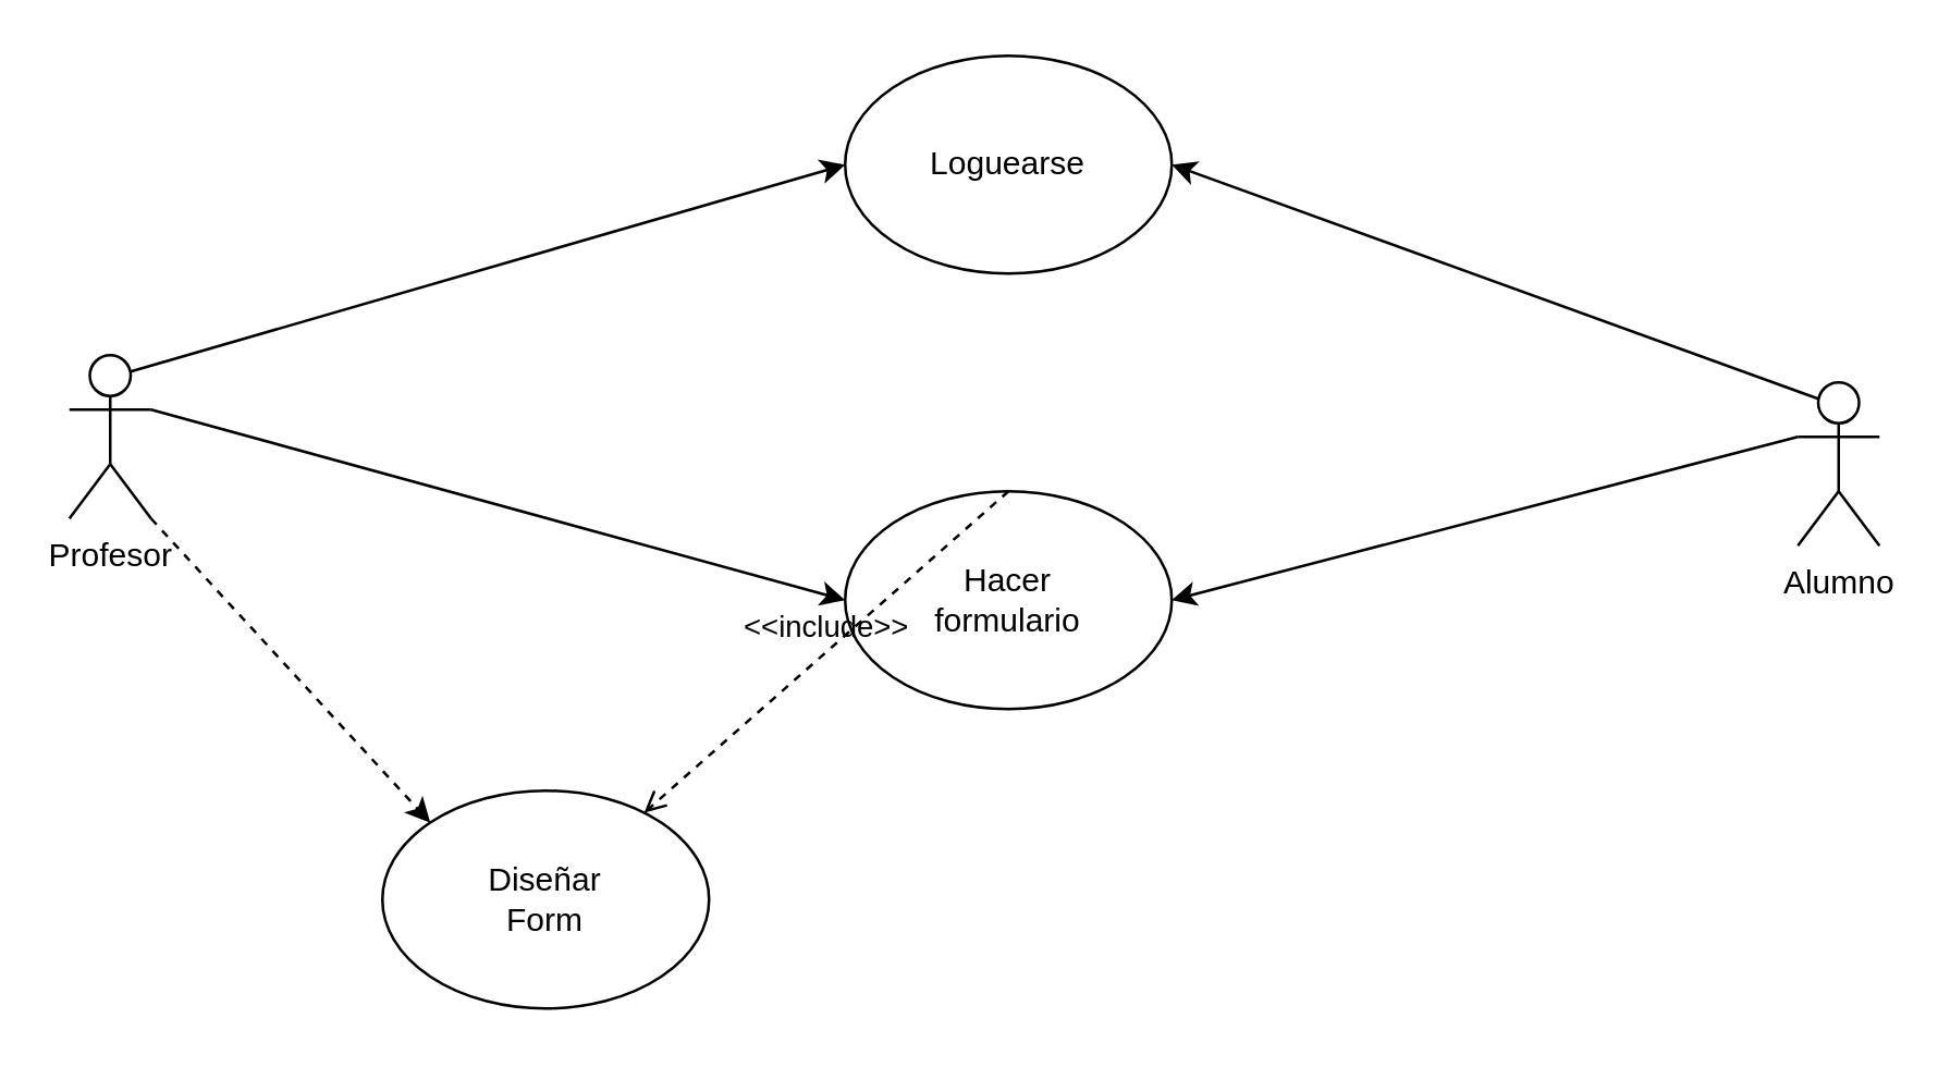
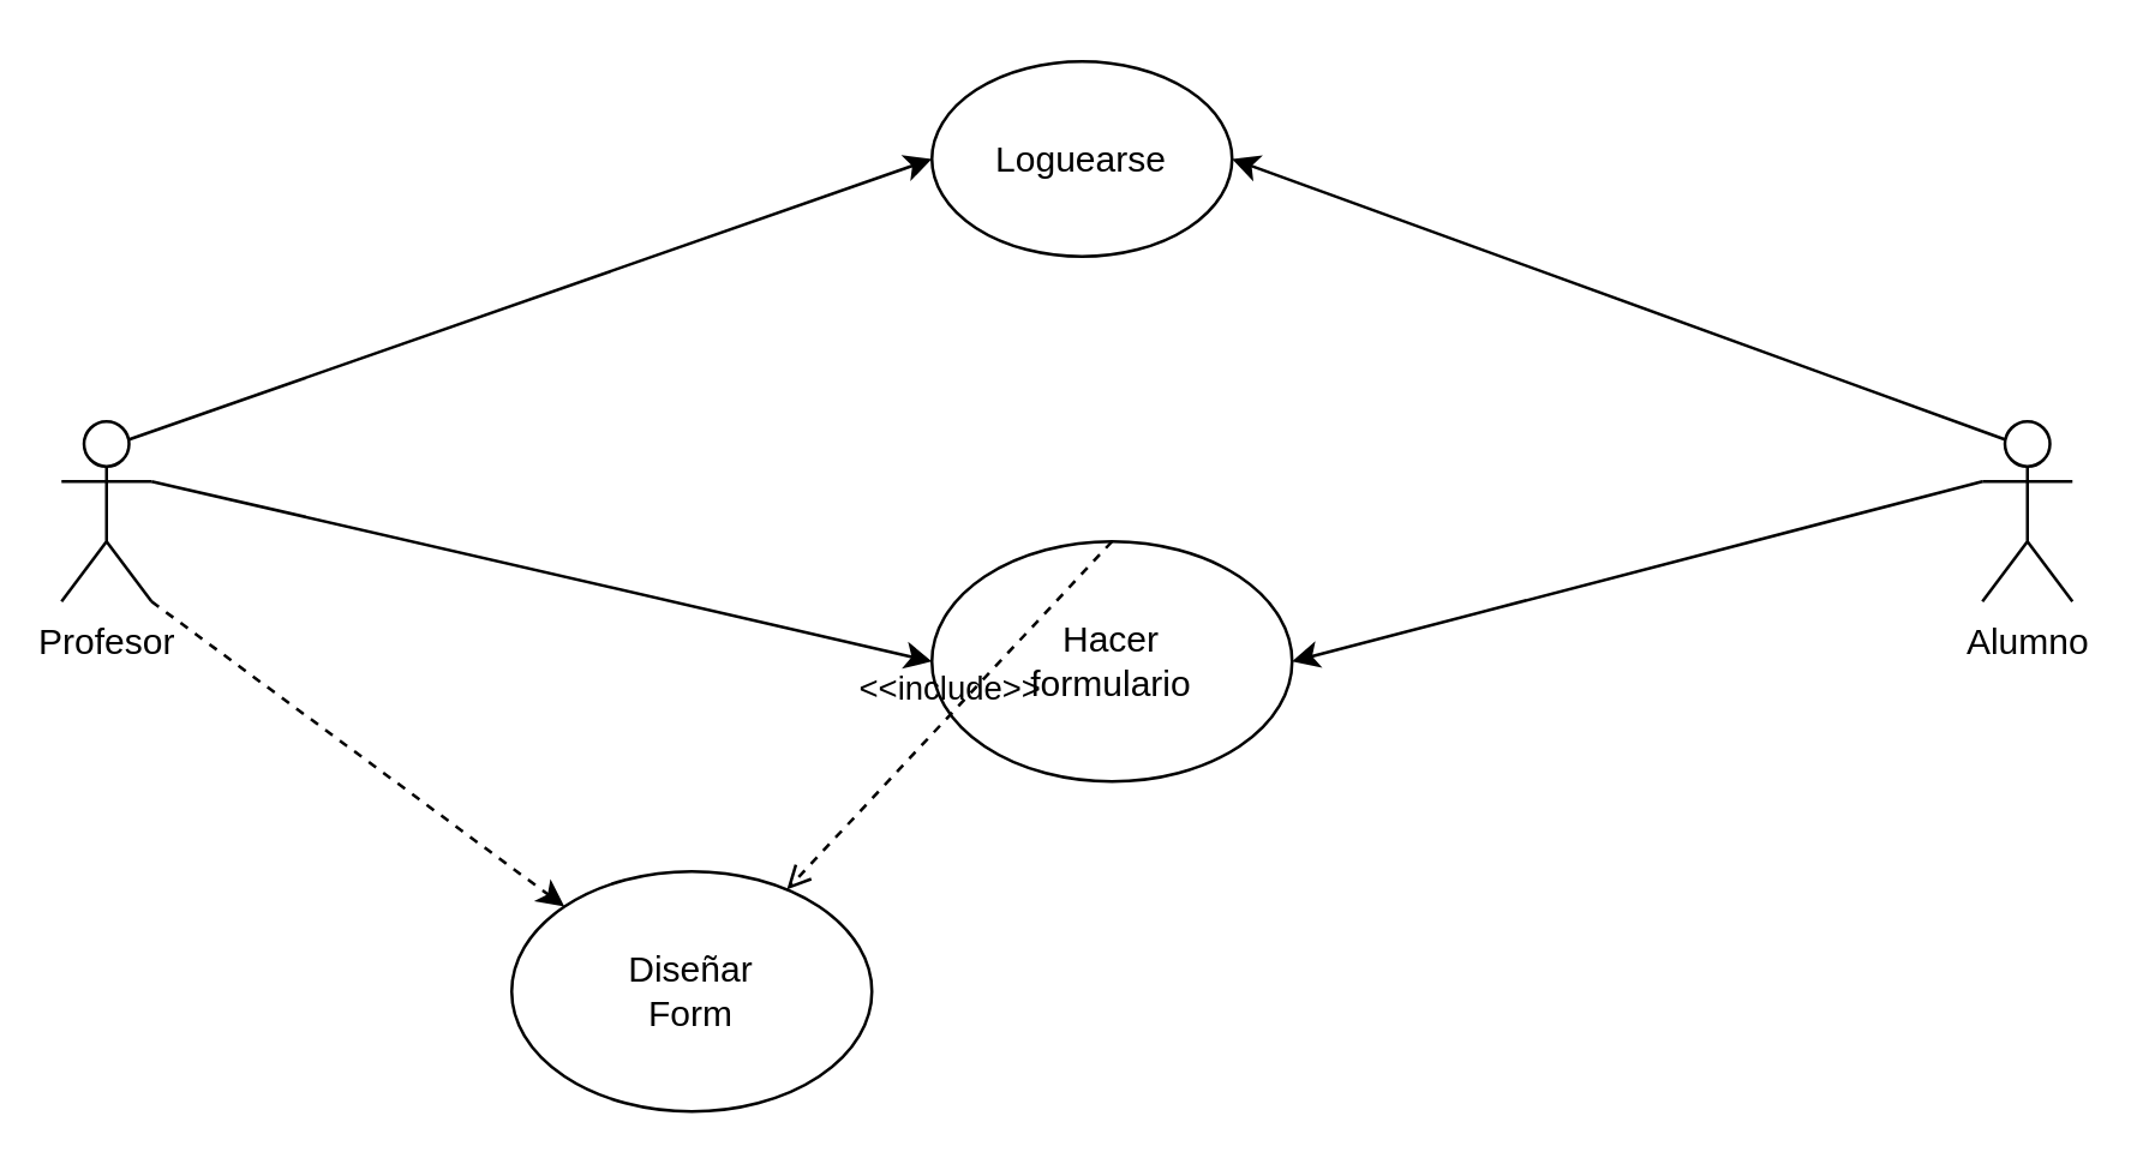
  <mxCell id="0" />
  <mxCell id="1" parent="0" />
  <mxCell id="2" style="edgeStyle=none;rounded=0;orthogonalLoop=1;jettySize=auto;html=1;exitX=1;exitY=0.333;exitDx=0;exitDy=0;exitPerimeter=0;entryX=0;entryY=0.5;entryDx=0;entryDy=0;" edge="1" parent="1" source="5" target="9"><mxGeometry relative="1" as="geometry" /></mxCell>
  <mxCell id="3" style="edgeStyle=none;rounded=0;orthogonalLoop=1;jettySize=auto;html=1;exitX=1;exitY=1;exitDx=0;exitDy=0;exitPerimeter=0;entryX=0;entryY=0;entryDx=0;entryDy=0;dashed=1;" edge="1" parent="1" source="5" target="11"><mxGeometry relative="1" as="geometry" /></mxCell>
  <mxCell id="4" style="edgeStyle=none;rounded=0;orthogonalLoop=1;jettySize=auto;html=1;exitX=0.75;exitY=0.1;exitDx=0;exitDy=0;exitPerimeter=0;entryX=0;entryY=0.5;entryDx=0;entryDy=0;" edge="1" parent="1" source="5" target="10"><mxGeometry relative="1" as="geometry" /></mxCell>
- <mxCell id="5" value="Profesor" style="shape=umlActor;verticalLabelPosition=bottom;verticalAlign=top;html=1;outlineConnect=0;" vertex="1" parent="1"><mxGeometry x="25" y="130" width="30" height="60" as="geometry" /></mxCell>
+ <mxCell id="5" value="Profesor" style="shape=umlActor;verticalLabelPosition=bottom;verticalAlign=top;html=1;outlineConnect=0;" vertex="1" parent="1"><mxGeometry x="20" y="140" width="30" height="60" as="geometry" /></mxCell>
  <mxCell id="6" style="edgeStyle=none;rounded=0;orthogonalLoop=1;jettySize=auto;html=1;exitX=0.25;exitY=0.1;exitDx=0;exitDy=0;exitPerimeter=0;entryX=1;entryY=0.5;entryDx=0;entryDy=0;" edge="1" parent="1" source="8" target="10"><mxGeometry relative="1" as="geometry" /></mxCell>
  <mxCell id="7" style="edgeStyle=none;rounded=0;orthogonalLoop=1;jettySize=auto;html=1;exitX=0;exitY=0.333;exitDx=0;exitDy=0;exitPerimeter=0;entryX=1;entryY=0.5;entryDx=0;entryDy=0;" edge="1" parent="1" source="8" target="9"><mxGeometry relative="1" as="geometry" /></mxCell>
  <mxCell id="8" value="Alumno" style="shape=umlActor;verticalLabelPosition=bottom;verticalAlign=top;html=1;outlineConnect=0;" vertex="1" parent="1"><mxGeometry x="660" y="140" width="30" height="60" as="geometry" /></mxCell>
  <mxCell id="9" value="&lt;div&gt;Hacer&lt;/div&gt;&lt;div&gt;formulario&lt;br&gt;&lt;/div&gt;" style="ellipse;whiteSpace=wrap;html=1;" vertex="1" parent="1"><mxGeometry x="310" y="180" width="120" height="80" as="geometry" /></mxCell>
- <mxCell id="10" value="Loguearse" style="ellipse;whiteSpace=wrap;html=1;" vertex="1" parent="1"><mxGeometry x="310" y="20" width="120" height="80" as="geometry" /></mxCell>
- <mxCell id="11" value="&lt;div&gt;Diseñar&lt;/div&gt;&lt;div&gt;Form&lt;br&gt;&lt;/div&gt;" style="ellipse;whiteSpace=wrap;html=1;" vertex="1" parent="1"><mxGeometry x="140" y="290" width="120" height="80" as="geometry" /></mxCell>
+ <mxCell id="10" value="Loguearse" style="ellipse;whiteSpace=wrap;html=1;" vertex="1" parent="1"><mxGeometry x="310" y="20" width="100" height="65" as="geometry" /></mxCell>
+ <mxCell id="11" value="&lt;div&gt;Diseñar&lt;/div&gt;&lt;div&gt;Form&lt;br&gt;&lt;/div&gt;" style="ellipse;whiteSpace=wrap;html=1;" vertex="1" parent="1"><mxGeometry x="170" y="290" width="120" height="80" as="geometry" /></mxCell>
  <mxCell id="12" value="&amp;lt;&amp;lt;include&amp;gt;&amp;gt;" style="html=1;verticalAlign=bottom;labelBackgroundColor=none;endArrow=open;endFill=0;dashed=1;rounded=0;exitX=0.5;exitY=0;exitDx=0;exitDy=0;" edge="1" parent="1" source="9" target="11"><mxGeometry width="160" relative="1" as="geometry"><mxPoint x="0" y="90" as="sourcePoint" /><mxPoint x="160" y="90" as="targetPoint" /></mxGeometry></mxCell>
